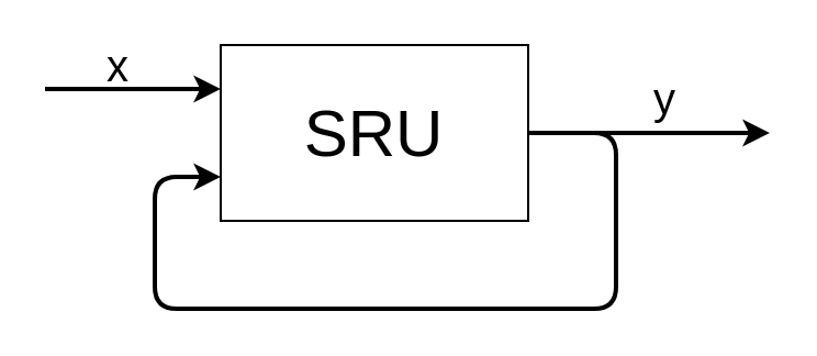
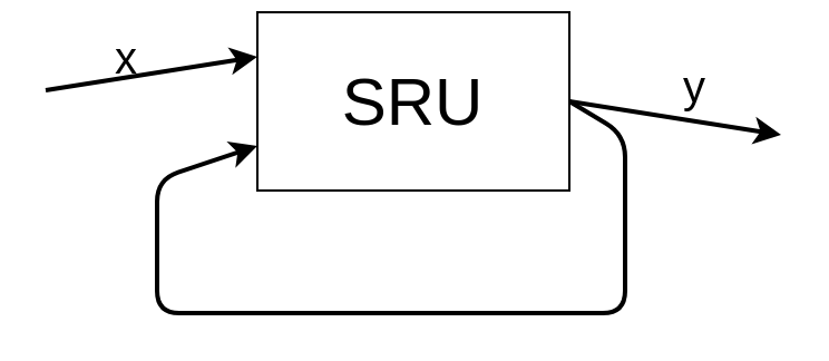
  <mxCell id="0" />
  <mxCell id="1" parent="0" />
- <mxCell id="2" value="&lt;font&gt;&lt;font style=&quot;font-size: 30px&quot;&gt;SRU&lt;/font&gt;&lt;br&gt;&lt;/font&gt;" style="rounded=0;whiteSpace=wrap;html=1;" parent="1" vertex="1"><mxGeometry x="100" y="20" width="140" height="80" as="geometry" /></mxCell>
+ <mxCell id="2" value="&lt;font&gt;&lt;font style=&quot;font-size: 30px&quot;&gt;SRU&lt;/font&gt;&lt;br&gt;&lt;/font&gt;" style="rounded=0;whiteSpace=wrap;html=1;" parent="1" vertex="1"><mxGeometry x="115" y="5" width="140" height="80" as="geometry" /></mxCell>
  <mxCell id="3" value="" style="endArrow=classic;html=1;strokeWidth=2;entryX=0;entryY=0.25;entryDx=0;entryDy=0;" parent="1" target="2" edge="1"><mxGeometry width="50" height="50" relative="1" as="geometry"><mxPoint x="20" y="40" as="sourcePoint" /><mxPoint x="80" y="100" as="targetPoint" /></mxGeometry></mxCell>
  <mxCell id="4" value="x" style="text;html=1;align=center;verticalAlign=middle;resizable=0;points=[];;labelBackgroundColor=none;fontSize=20;" parent="3" vertex="1" connectable="0"><mxGeometry x="-0.5" y="1" relative="1" as="geometry"><mxPoint x="12" y="-11" as="offset" /></mxGeometry></mxCell>
  <mxCell id="5" value="y" style="endArrow=classic;html=1;strokeWidth=2;exitX=1;exitY=0.5;exitDx=0;exitDy=0;labelBackgroundColor=none;fontSize=20;" parent="1" source="2" edge="1"><mxGeometry x="0.127" y="16" width="50" height="50" relative="1" as="geometry"><mxPoint x="220" y="70" as="sourcePoint" /><mxPoint x="350" y="60" as="targetPoint" /><mxPoint as="offset" /></mxGeometry></mxCell>
  <mxCell id="6" value="" style="endArrow=classic;html=1;strokeWidth=2;exitX=1;exitY=0.5;exitDx=0;exitDy=0;entryX=0;entryY=0.75;entryDx=0;entryDy=0;" parent="1" source="2" target="2" edge="1"><mxGeometry width="50" height="50" relative="1" as="geometry"><mxPoint x="230" y="120" as="sourcePoint" /><mxPoint x="90" y="44" as="targetPoint" /><Array as="points"><mxPoint x="280" y="60" /><mxPoint x="280" y="140" /><mxPoint x="70" y="140" /><mxPoint x="70" y="80" /></Array></mxGeometry></mxCell>
